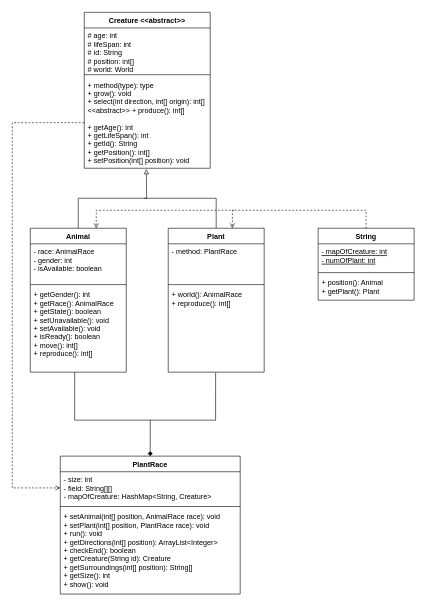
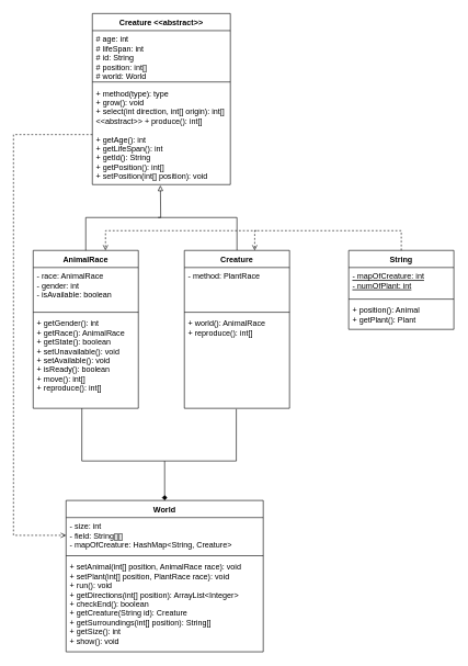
  <mxCell id="0" />
  <mxCell id="1" parent="0" />
  <mxCell id="2" value="Creature &lt;&lt;abstract&gt;&gt;" style="swimlane;fontStyle=1;align=center;verticalAlign=top;childLayout=stackLayout;horizontal=1;startSize=26;horizontalStack=0;resizeParent=1;resizeParentMax=0;resizeLast=0;collapsible=1;marginBottom=0;" vertex="1" parent="1"><mxGeometry x="140" y="20" width="210" height="260" as="geometry"><mxRectangle x="150" y="50" width="80" height="26" as="alternateBounds" /></mxGeometry></mxCell>
  <mxCell id="3" value="# age: int&#10;# lifeSpan: int&#10;# id: String&#10;# position: int[]&#10;# world: World" style="text;strokeColor=none;fillColor=none;align=left;verticalAlign=top;spacingLeft=4;spacingRight=4;overflow=hidden;rotatable=0;points=[[0,0.5],[1,0.5]];portConstraint=eastwest;" vertex="1" parent="2"><mxGeometry y="26" width="210" height="74" as="geometry" /></mxCell>
  <mxCell id="4" value="" style="line;strokeWidth=1;fillColor=none;align=left;verticalAlign=middle;spacingTop=-1;spacingLeft=3;spacingRight=3;rotatable=0;labelPosition=right;points=[];portConstraint=eastwest;" vertex="1" parent="2"><mxGeometry y="100" width="210" height="8" as="geometry" /></mxCell>
  <mxCell id="5" value="+ method(type): type&#10;+ grow(): void&#10;+ select(int direction, int[] origin): int[]&#10;&lt;&lt;abstract&gt;&gt; + produce(): int[]&#10;&#10;+ getAge(): int&#10;+ getLifeSpan(): int&#10;+ getId(): String&#10;+ getPosition(): int[]&#10;+ setPosition(int[] position): void&#10;" style="text;strokeColor=none;fillColor=none;align=left;verticalAlign=top;spacingLeft=4;spacingRight=4;overflow=hidden;rotatable=0;points=[[0,0.5],[1,0.5]];portConstraint=eastwest;" vertex="1" parent="2"><mxGeometry y="108" width="210" height="152" as="geometry" /></mxCell>
- <mxCell id="6" value="Animal" style="swimlane;fontStyle=1;align=center;verticalAlign=top;childLayout=stackLayout;horizontal=1;startSize=26;horizontalStack=0;resizeParent=1;resizeParentMax=0;resizeLast=0;collapsible=1;marginBottom=0;" vertex="1" parent="1"><mxGeometry x="50" y="380" width="160" height="240" as="geometry" /></mxCell>
+ <mxCell id="6" value="AnimalRace" style="swimlane;fontStyle=1;align=center;verticalAlign=top;childLayout=stackLayout;horizontal=1;startSize=26;horizontalStack=0;resizeParent=1;resizeParentMax=0;resizeLast=0;collapsible=1;marginBottom=0;" vertex="1" parent="1"><mxGeometry x="50" y="380" width="160" height="240" as="geometry" /></mxCell>
  <mxCell id="7" value="- race: AnimalRace&#10;- gender: int&#10;- isAvailable: boolean" style="text;strokeColor=none;fillColor=none;align=left;verticalAlign=top;spacingLeft=4;spacingRight=4;overflow=hidden;rotatable=0;points=[[0,0.5],[1,0.5]];portConstraint=eastwest;" vertex="1" parent="6"><mxGeometry y="26" width="160" height="64" as="geometry" /></mxCell>
  <mxCell id="8" value="" style="line;strokeWidth=1;fillColor=none;align=left;verticalAlign=middle;spacingTop=-1;spacingLeft=3;spacingRight=3;rotatable=0;labelPosition=right;points=[];portConstraint=eastwest;" vertex="1" parent="6"><mxGeometry y="90" width="160" height="8" as="geometry" /></mxCell>
  <mxCell id="9" value="+ getGender(): int&#10;+ getRace(): AnimalRace&#10;+ getState(): boolean&#10;+ setUnavailable(): void&#10;+ setAvailable(): void&#10;+ isReady(): boolean&#10;+ move(): int[]&#10;+ reproduce(): int[]" style="text;strokeColor=none;fillColor=none;align=left;verticalAlign=top;spacingLeft=4;spacingRight=4;overflow=hidden;rotatable=0;points=[[0,0.5],[1,0.5]];portConstraint=eastwest;" vertex="1" parent="6"><mxGeometry y="98" width="160" height="142" as="geometry" /></mxCell>
  <mxCell id="10" value="" style="endArrow=block;html=1;entryX=0.493;entryY=1.008;entryDx=0;entryDy=0;entryPerimeter=0;endFill=0;startSize=6;strokeWidth=1;exitX=0.5;exitY=0;exitDx=0;exitDy=0;rounded=0;" edge="1" parent="1" source="6" target="5"><mxGeometry width="50" height="50" relative="1" as="geometry"><mxPoint x="244" y="330" as="sourcePoint" /><mxPoint x="278" y="270" as="targetPoint" /><Array as="points"><mxPoint x="130" y="330" /><mxPoint x="244" y="330" /></Array></mxGeometry></mxCell>
  <mxCell id="11" value="" style="endArrow=none;html=1;strokeWidth=1;entryX=0.5;entryY=0;entryDx=0;entryDy=0;rounded=0;" edge="1" parent="1" target="12"><mxGeometry width="50" height="50" relative="1" as="geometry"><mxPoint x="240" y="330" as="sourcePoint" /><mxPoint x="410" y="360" as="targetPoint" /><Array as="points"><mxPoint x="360" y="330" /></Array></mxGeometry></mxCell>
- <mxCell id="12" value="Plant" style="swimlane;fontStyle=1;align=center;verticalAlign=top;childLayout=stackLayout;horizontal=1;startSize=26;horizontalStack=0;resizeParent=1;resizeParentMax=0;resizeLast=0;collapsible=1;marginBottom=0;" vertex="1" parent="1"><mxGeometry x="280" y="380" width="160" height="240" as="geometry" /></mxCell>
+ <mxCell id="12" value="Creature" style="swimlane;fontStyle=1;align=center;verticalAlign=top;childLayout=stackLayout;horizontal=1;startSize=26;horizontalStack=0;resizeParent=1;resizeParentMax=0;resizeLast=0;collapsible=1;marginBottom=0;" vertex="1" parent="1"><mxGeometry x="280" y="380" width="160" height="240" as="geometry" /></mxCell>
  <mxCell id="13" value="- method: PlantRace&#10;" style="text;strokeColor=none;fillColor=none;align=left;verticalAlign=top;spacingLeft=4;spacingRight=4;overflow=hidden;rotatable=0;points=[[0,0.5],[1,0.5]];portConstraint=eastwest;" vertex="1" parent="12"><mxGeometry y="26" width="160" height="64" as="geometry" /></mxCell>
  <mxCell id="14" value="" style="line;strokeWidth=1;fillColor=none;align=left;verticalAlign=middle;spacingTop=-1;spacingLeft=3;spacingRight=3;rotatable=0;labelPosition=right;points=[];portConstraint=eastwest;" vertex="1" parent="12"><mxGeometry y="90" width="160" height="8" as="geometry" /></mxCell>
  <mxCell id="15" value="+ world(): AnimalRace&#10;+ reproduce(): int[]" style="text;strokeColor=none;fillColor=none;align=left;verticalAlign=top;spacingLeft=4;spacingRight=4;overflow=hidden;rotatable=0;points=[[0,0.5],[1,0.5]];portConstraint=eastwest;" vertex="1" parent="12"><mxGeometry y="98" width="160" height="142" as="geometry" /></mxCell>
- <mxCell id="16" value="PlantRace" style="swimlane;fontStyle=1;align=center;verticalAlign=top;childLayout=stackLayout;horizontal=1;startSize=26;horizontalStack=0;resizeParent=1;resizeParentMax=0;resizeLast=0;collapsible=1;marginBottom=0;" vertex="1" parent="1"><mxGeometry x="100" y="760" width="300" height="230" as="geometry" /></mxCell>
+ <mxCell id="16" value="World" style="swimlane;fontStyle=1;align=center;verticalAlign=top;childLayout=stackLayout;horizontal=1;startSize=26;horizontalStack=0;resizeParent=1;resizeParentMax=0;resizeLast=0;collapsible=1;marginBottom=0;" vertex="1" parent="1"><mxGeometry x="100" y="760" width="300" height="230" as="geometry" /></mxCell>
  <mxCell id="17" value="- size: int&#10;- field: String[][]&#10;- mapOfCreature: HashMap&lt;String, Creature&gt;" style="text;strokeColor=none;fillColor=none;align=left;verticalAlign=top;spacingLeft=4;spacingRight=4;overflow=hidden;rotatable=0;points=[[0,0.5],[1,0.5]];portConstraint=eastwest;" vertex="1" parent="16"><mxGeometry y="26" width="300" height="54" as="geometry" /></mxCell>
  <mxCell id="18" value="" style="line;strokeWidth=1;fillColor=none;align=left;verticalAlign=middle;spacingTop=-1;spacingLeft=3;spacingRight=3;rotatable=0;labelPosition=right;points=[];portConstraint=eastwest;" vertex="1" parent="16"><mxGeometry y="80" width="300" height="8" as="geometry" /></mxCell>
  <mxCell id="19" value="+ setAnimal(int[] position, AnimalRace race): void&#10;+ setPlant(int[] position, PlantRace race): void&#10;+ run(): void&#10;+ getDirections(int[] position): ArrayList&lt;Integer&gt;&#10;+ checkEnd(): boolean&#10;+ getCreature(String id): Creature&#10;+ getSurroundings(int[] position): String[]&#10;+ getSize(): int&#10;+ show(): void " style="text;strokeColor=none;fillColor=none;align=left;verticalAlign=top;spacingLeft=4;spacingRight=4;overflow=hidden;rotatable=0;points=[[0,0.5],[1,0.5]];portConstraint=eastwest;" vertex="1" parent="16"><mxGeometry y="88" width="300" height="142" as="geometry" /></mxCell>
  <mxCell id="20" value="" style="endArrow=diamond;html=1;strokeWidth=1;exitX=0.463;exitY=1;exitDx=0;exitDy=0;exitPerimeter=0;entryX=0.5;entryY=0;entryDx=0;entryDy=0;rounded=0;endFill=1;" edge="1" parent="1" source="9" target="16"><mxGeometry width="50" height="50" relative="1" as="geometry"><mxPoint x="170" y="730" as="sourcePoint" /><mxPoint x="220" y="680" as="targetPoint" /><Array as="points"><mxPoint x="124" y="700" /><mxPoint x="250" y="700" /></Array></mxGeometry></mxCell>
  <mxCell id="21" value="" style="endArrow=none;html=1;strokeWidth=1;entryX=0.494;entryY=1.007;entryDx=0;entryDy=0;entryPerimeter=0;rounded=0;" edge="1" parent="1" target="15"><mxGeometry width="50" height="50" relative="1" as="geometry"><mxPoint x="250" y="700" as="sourcePoint" /><mxPoint x="390" y="680" as="targetPoint" /><Array as="points"><mxPoint x="359" y="700" /></Array></mxGeometry></mxCell>
  <mxCell id="22" value="String" style="swimlane;fontStyle=1;align=center;verticalAlign=top;childLayout=stackLayout;horizontal=1;startSize=26;horizontalStack=0;resizeParent=1;resizeParentMax=0;resizeLast=0;collapsible=1;marginBottom=0;" vertex="1" parent="1"><mxGeometry x="530" y="380" width="160" height="120" as="geometry" /></mxCell>
  <mxCell id="23" value="- mapOfCreature: int&#10;- numOfPlant: int&#10;" style="text;strokeColor=none;fillColor=none;align=left;verticalAlign=top;spacingLeft=4;spacingRight=4;overflow=hidden;rotatable=0;points=[[0,0.5],[1,0.5]];portConstraint=eastwest;fontStyle=4" vertex="1" parent="22"><mxGeometry y="26" width="160" height="44" as="geometry" /></mxCell>
  <mxCell id="24" value="" style="line;strokeWidth=1;fillColor=none;align=left;verticalAlign=middle;spacingTop=-1;spacingLeft=3;spacingRight=3;rotatable=0;labelPosition=right;points=[];portConstraint=eastwest;" vertex="1" parent="22"><mxGeometry y="70" width="160" height="8" as="geometry" /></mxCell>
  <mxCell id="25" value="+ position(): Animal&#10;+ getPlant(): Plant" style="text;strokeColor=none;fillColor=none;align=left;verticalAlign=top;spacingLeft=4;spacingRight=4;overflow=hidden;rotatable=0;points=[[0,0.5],[1,0.5]];portConstraint=eastwest;" vertex="1" parent="22"><mxGeometry y="78" width="160" height="42" as="geometry" /></mxCell>
  <mxCell id="26" value="" style="endArrow=open;html=1;dashed=1;strokeWidth=1;exitX=0.5;exitY=0;exitDx=0;exitDy=0;rounded=0;endFill=0;" edge="1" parent="1" source="22"><mxGeometry width="50" height="50" relative="1" as="geometry"><mxPoint x="620" y="710" as="sourcePoint" /><mxPoint x="387" y="380" as="targetPoint" /><Array as="points"><mxPoint x="610" y="350" /><mxPoint x="387" y="350" /></Array></mxGeometry></mxCell>
  <mxCell id="27" value="" style="endArrow=open;html=1;dashed=1;strokeWidth=1;endFill=0;rounded=0;" edge="1" parent="1"><mxGeometry width="50" height="50" relative="1" as="geometry"><mxPoint x="390" y="350" as="sourcePoint" /><mxPoint x="160" y="380" as="targetPoint" /><Array as="points"><mxPoint x="160" y="350" /></Array></mxGeometry></mxCell>
  <mxCell id="28" value="" style="endArrow=open;html=1;strokeWidth=1;entryX=0;entryY=0.5;entryDx=0;entryDy=0;exitX=0;exitY=0.5;exitDx=0;exitDy=0;rounded=0;endFill=0;dashed=1;" edge="1" parent="1" source="5" target="17"><mxGeometry width="50" height="50" relative="1" as="geometry"><mxPoint x="30" y="813" as="sourcePoint" /><mxPoint x="80" y="760" as="targetPoint" /><Array as="points"><mxPoint x="20" y="204" /><mxPoint x="20" y="813" /></Array></mxGeometry></mxCell>
